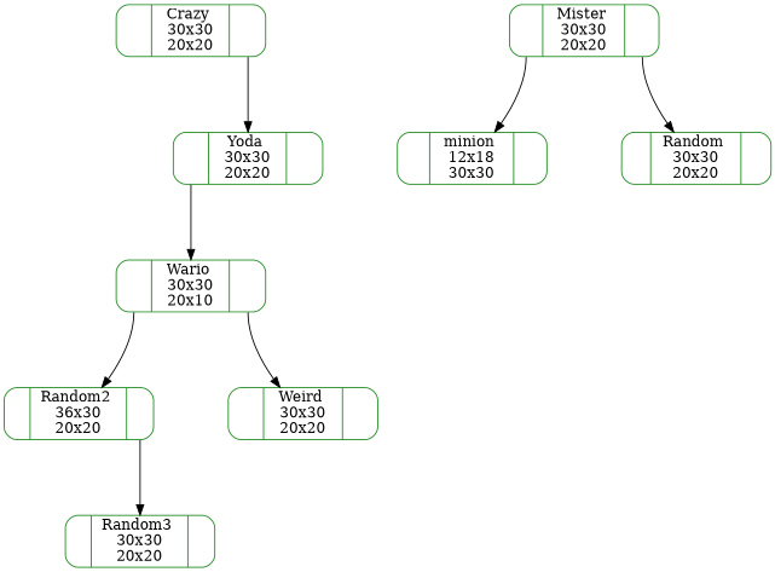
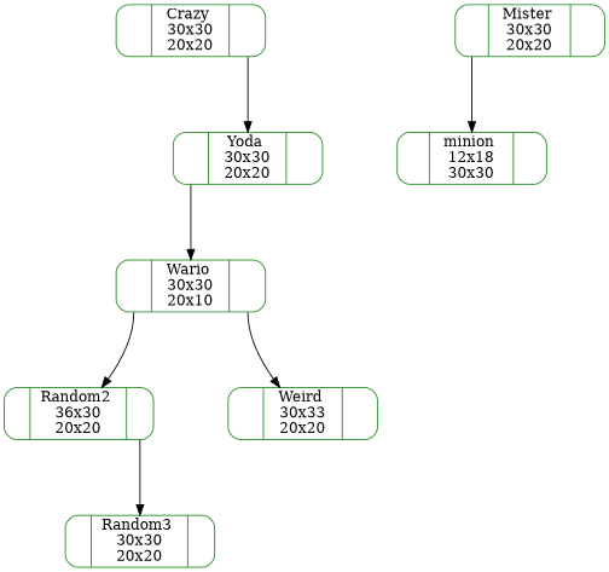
  digraph {
    nodesep=1
    rankdir=TB
    ranksep=1.0
    node [color=forestgreen fixedsize=true shape=record style=rounded]
    edge [tailport=right]
    n1 [height=0.7 label="<left> | Crazy \n30x30\n20x20 | <right>" width=2]
    n2 [height=0.7 label="<left> | Yoda \n30x30\n20x20 | <right>" width=2]
    n3 [height=0.7 label="<left> | Wario \n30x30\n20x10 | <right>" width=2]
    n4 [height=0.7 label="<left> | Random2 \n36x30\n20x20 | <right>" width=2]
-   n5 [height=0.7 label="<left> | Weird \n30x30\n20x20 | <right>" width=2]
+   n5 [height=0.7 label="<left> | Weird \n30x33\n20x20 | <right>" width=2]
    n6 [height=0.7 label="<left> | Random3 \n30x30\n20x20 | <right>" width=2]
    n7 [height=0.7 label="<left> | Mister \n30x30\n20x20 | <right>" width=2]
    n8 [height=0.7 label="<left> | minion \n12x18\n30x30 | <right>" width=2]
-   n9 [height=0.7 label="<left> | Random \n30x30\n20x20 | <right>" width=2]
    n1 -> n2
    n2 -> n3 [tailport=left]
    n3 -> n4 [tailport=left]
    n3 -> n5
    n4 -> n6
    n7 -> n8 [tailport=left]
-   n7 -> n9
  }
